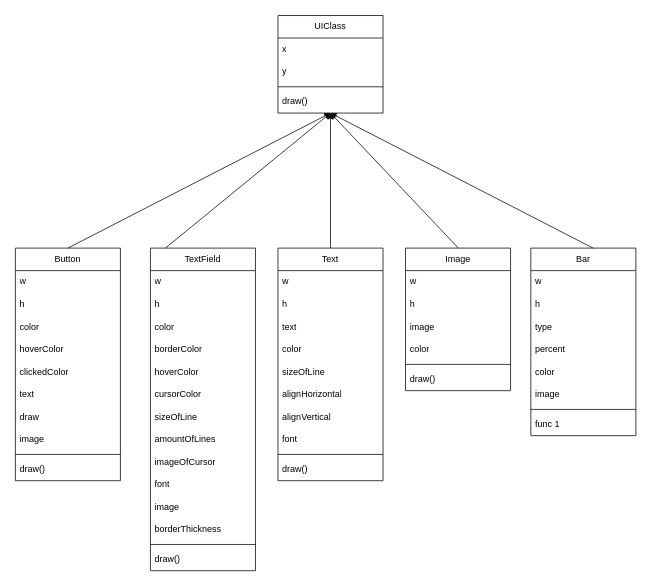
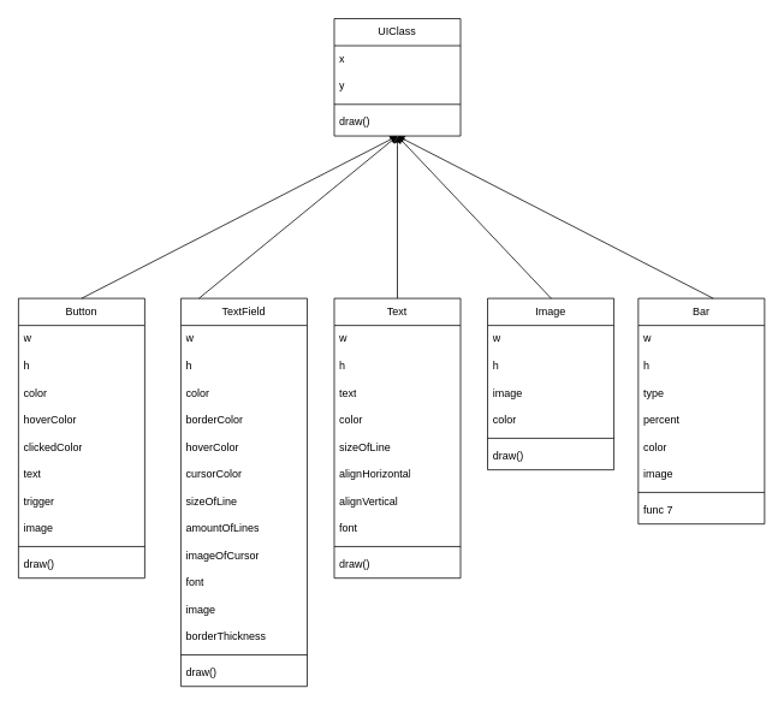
  <mxCell id="0" />
  <mxCell id="1" parent="0" />
  <mxCell id="2" value="UIClass" style="swimlane;fontStyle=0;childLayout=stackLayout;horizontal=1;startSize=30;horizontalStack=0;resizeParent=1;resizeParentMax=0;resizeLast=0;collapsible=1;marginBottom=0;whiteSpace=wrap;html=1;spacingBottom=0;rounded=0;" parent="1" vertex="1"><mxGeometry x="370" y="20" width="140" height="130" as="geometry"><mxRectangle x="528" y="574" width="140" height="30" as="alternateBounds" /></mxGeometry></mxCell>
  <mxCell id="3" value="x" style="text;strokeColor=none;fillColor=none;align=left;verticalAlign=middle;spacingLeft=4;spacingRight=4;overflow=hidden;points=[[0,0.5],[1,0.5]];portConstraint=eastwest;rotatable=0;whiteSpace=wrap;html=1;rounded=0;" parent="2" vertex="1"><mxGeometry y="30" width="140" height="30" as="geometry" /></mxCell>
  <mxCell id="4" value="y" style="text;strokeColor=none;fillColor=none;align=left;verticalAlign=middle;spacingLeft=4;spacingRight=4;overflow=hidden;points=[[0,0.5],[1,0.5]];portConstraint=eastwest;rotatable=0;whiteSpace=wrap;html=1;rounded=0;" parent="2" vertex="1"><mxGeometry y="60" width="140" height="30" as="geometry" /></mxCell>
  <mxCell id="5" value="" style="line;strokeWidth=1;html=1;perimeter=backbonePerimeter;points=[];outlineConnect=0;rounded=0;" parent="2" vertex="1"><mxGeometry y="90" width="140" height="10" as="geometry" /></mxCell>
  <mxCell id="6" value="draw()" style="text;strokeColor=none;fillColor=none;align=left;verticalAlign=middle;spacingLeft=4;spacingRight=4;overflow=hidden;points=[[0,0.5],[1,0.5]];portConstraint=eastwest;rotatable=0;whiteSpace=wrap;html=1;rounded=0;" parent="2" vertex="1"><mxGeometry y="100" width="140" height="30" as="geometry" /></mxCell>
  <mxCell id="7" value="Button" style="swimlane;fontStyle=0;childLayout=stackLayout;horizontal=1;startSize=30;horizontalStack=0;resizeParent=1;resizeParentMax=0;resizeLast=0;collapsible=1;marginBottom=0;whiteSpace=wrap;html=1;spacingBottom=0;rounded=0;" parent="1" vertex="1"><mxGeometry y="330" width="140" height="310" as="geometry" x="20"><mxRectangle x="528" y="574" width="140" height="30" as="alternateBounds" /></mxGeometry></mxCell>
  <mxCell id="8" value="w" style="text;strokeColor=none;fillColor=none;align=left;verticalAlign=middle;spacingLeft=4;spacingRight=4;overflow=hidden;points=[[0,0.5],[1,0.5]];portConstraint=eastwest;rotatable=0;whiteSpace=wrap;html=1;rounded=0;" parent="7" vertex="1"><mxGeometry y="30" width="140" height="30" as="geometry" /></mxCell>
  <mxCell id="9" value="h" style="text;strokeColor=none;fillColor=none;align=left;verticalAlign=middle;spacingLeft=4;spacingRight=4;overflow=hidden;points=[[0,0.5],[1,0.5]];portConstraint=eastwest;rotatable=0;whiteSpace=wrap;html=1;rounded=0;" parent="7" vertex="1"><mxGeometry y="60" width="140" height="30" as="geometry" /></mxCell>
  <mxCell id="10" value="color" style="text;strokeColor=none;fillColor=none;align=left;verticalAlign=middle;spacingLeft=4;spacingRight=4;overflow=hidden;points=[[0,0.5],[1,0.5]];portConstraint=eastwest;rotatable=0;whiteSpace=wrap;html=1;rounded=0;" parent="7" vertex="1"><mxGeometry y="90" width="140" height="30" as="geometry" /></mxCell>
  <mxCell id="11" value="hoverColor" style="text;strokeColor=none;fillColor=none;align=left;verticalAlign=middle;spacingLeft=4;spacingRight=4;overflow=hidden;points=[[0,0.5],[1,0.5]];portConstraint=eastwest;rotatable=0;whiteSpace=wrap;html=1;rounded=0;" parent="7" vertex="1"><mxGeometry y="120" width="140" height="30" as="geometry" /></mxCell>
  <mxCell id="12" value="clickedColor" style="text;strokeColor=none;fillColor=none;align=left;verticalAlign=middle;spacingLeft=4;spacingRight=4;overflow=hidden;points=[[0,0.5],[1,0.5]];portConstraint=eastwest;rotatable=0;whiteSpace=wrap;html=1;rounded=0;" parent="7" vertex="1"><mxGeometry y="150" width="140" height="30" as="geometry" /></mxCell>
  <mxCell id="13" value="text" style="text;strokeColor=none;fillColor=none;align=left;verticalAlign=middle;spacingLeft=4;spacingRight=4;overflow=hidden;points=[[0,0.5],[1,0.5]];portConstraint=eastwest;rotatable=0;whiteSpace=wrap;html=1;rounded=0;" parent="7" vertex="1"><mxGeometry y="180" width="140" height="30" as="geometry" /></mxCell>
- <mxCell id="14" value="draw" style="text;strokeColor=none;fillColor=none;align=left;verticalAlign=middle;spacingLeft=4;spacingRight=4;overflow=hidden;points=[[0,0.5],[1,0.5]];portConstraint=eastwest;rotatable=0;whiteSpace=wrap;html=1;rounded=0;" parent="7" vertex="1"><mxGeometry y="210" width="140" height="30" as="geometry" /></mxCell>
+ <mxCell id="14" value="trigger" style="text;strokeColor=none;fillColor=none;align=left;verticalAlign=middle;spacingLeft=4;spacingRight=4;overflow=hidden;points=[[0,0.5],[1,0.5]];portConstraint=eastwest;rotatable=0;whiteSpace=wrap;html=1;rounded=0;" parent="7" vertex="1"><mxGeometry y="210" width="140" height="30" as="geometry" /></mxCell>
  <mxCell id="15" value="image" style="text;strokeColor=none;fillColor=none;align=left;verticalAlign=middle;spacingLeft=4;spacingRight=4;overflow=hidden;points=[[0,0.5],[1,0.5]];portConstraint=eastwest;rotatable=0;whiteSpace=wrap;html=1;rounded=0;" parent="7" vertex="1"><mxGeometry y="240" width="140" height="30" as="geometry" /></mxCell>
  <mxCell id="16" value="" style="line;strokeWidth=1;html=1;perimeter=backbonePerimeter;points=[];outlineConnect=0;rounded=0;" parent="7" vertex="1"><mxGeometry y="270" width="140" height="10" as="geometry" /></mxCell>
  <mxCell id="17" value="draw()" style="text;strokeColor=none;fillColor=none;align=left;verticalAlign=middle;spacingLeft=4;spacingRight=4;overflow=hidden;points=[[0,0.5],[1,0.5]];portConstraint=eastwest;rotatable=0;whiteSpace=wrap;html=1;rounded=0;" parent="7" vertex="1"><mxGeometry y="280" width="140" height="30" as="geometry" /></mxCell>
  <mxCell id="18" value="TextField" style="swimlane;fontStyle=0;childLayout=stackLayout;horizontal=1;startSize=30;horizontalStack=0;resizeParent=1;resizeParentMax=0;resizeLast=0;collapsible=1;marginBottom=0;whiteSpace=wrap;html=1;spacingBottom=0;rounded=0;" parent="1" vertex="1"><mxGeometry x="200" y="330" width="140" height="430" as="geometry"><mxRectangle x="180" y="570" width="140" height="30" as="alternateBounds" /></mxGeometry></mxCell>
  <mxCell id="19" value="w" style="text;strokeColor=none;fillColor=none;align=left;verticalAlign=middle;spacingLeft=4;spacingRight=4;overflow=hidden;points=[[0,0.5],[1,0.5]];portConstraint=eastwest;rotatable=0;whiteSpace=wrap;html=1;rounded=0;" parent="18" vertex="1"><mxGeometry y="30" width="140" height="30" as="geometry" /></mxCell>
  <mxCell id="20" value="h" style="text;strokeColor=none;fillColor=none;align=left;verticalAlign=middle;spacingLeft=4;spacingRight=4;overflow=hidden;points=[[0,0.5],[1,0.5]];portConstraint=eastwest;rotatable=0;whiteSpace=wrap;html=1;rounded=0;" parent="18" vertex="1"><mxGeometry y="60" width="140" height="30" as="geometry" /></mxCell>
  <mxCell id="21" value="color" style="text;strokeColor=none;fillColor=none;align=left;verticalAlign=middle;spacingLeft=4;spacingRight=4;overflow=hidden;points=[[0,0.5],[1,0.5]];portConstraint=eastwest;rotatable=0;whiteSpace=wrap;html=1;rounded=0;" parent="18" vertex="1"><mxGeometry y="90" width="140" height="30" as="geometry" /></mxCell>
  <mxCell id="22" value="borderColor" style="text;strokeColor=none;fillColor=none;align=left;verticalAlign=middle;spacingLeft=4;spacingRight=4;overflow=hidden;points=[[0,0.5],[1,0.5]];portConstraint=eastwest;rotatable=0;whiteSpace=wrap;html=1;rounded=0;" parent="18" vertex="1"><mxGeometry y="120" width="140" height="30" as="geometry" /></mxCell>
  <mxCell id="23" value="hoverColor" style="text;strokeColor=none;fillColor=none;align=left;verticalAlign=middle;spacingLeft=4;spacingRight=4;overflow=hidden;points=[[0,0.5],[1,0.5]];portConstraint=eastwest;rotatable=0;whiteSpace=wrap;html=1;rounded=0;" parent="18" vertex="1"><mxGeometry y="150" width="140" height="30" as="geometry" /></mxCell>
  <mxCell id="24" value="cursorColor" style="text;strokeColor=none;fillColor=none;align=left;verticalAlign=middle;spacingLeft=4;spacingRight=4;overflow=hidden;points=[[0,0.5],[1,0.5]];portConstraint=eastwest;rotatable=0;whiteSpace=wrap;html=1;rounded=0;" parent="18" vertex="1"><mxGeometry y="180" width="140" height="30" as="geometry" /></mxCell>
  <mxCell id="25" value="sizeOfLine" style="text;strokeColor=none;fillColor=none;align=left;verticalAlign=middle;spacingLeft=4;spacingRight=4;overflow=hidden;points=[[0,0.5],[1,0.5]];portConstraint=eastwest;rotatable=0;whiteSpace=wrap;html=1;rounded=0;" parent="18" vertex="1"><mxGeometry y="210" width="140" height="30" as="geometry" /></mxCell>
  <mxCell id="26" value="amountOfLines" style="text;strokeColor=none;fillColor=none;align=left;verticalAlign=middle;spacingLeft=4;spacingRight=4;overflow=hidden;points=[[0,0.5],[1,0.5]];portConstraint=eastwest;rotatable=0;whiteSpace=wrap;html=1;rounded=0;" parent="18" vertex="1"><mxGeometry y="240" width="140" height="30" as="geometry" /></mxCell>
  <mxCell id="27" value="imageOfCursor" style="text;strokeColor=none;fillColor=none;align=left;verticalAlign=middle;spacingLeft=4;spacingRight=4;overflow=hidden;points=[[0,0.5],[1,0.5]];portConstraint=eastwest;rotatable=0;whiteSpace=wrap;html=1;rounded=0;" parent="18" vertex="1"><mxGeometry y="270" width="140" height="30" as="geometry" /></mxCell>
  <mxCell id="28" value="font" style="text;strokeColor=none;fillColor=none;align=left;verticalAlign=middle;spacingLeft=4;spacingRight=4;overflow=hidden;points=[[0,0.5],[1,0.5]];portConstraint=eastwest;rotatable=0;whiteSpace=wrap;html=1;rounded=0;" parent="18" vertex="1"><mxGeometry y="300" width="140" height="30" as="geometry" /></mxCell>
  <mxCell id="29" value="image" style="text;strokeColor=none;fillColor=none;align=left;verticalAlign=middle;spacingLeft=4;spacingRight=4;overflow=hidden;points=[[0,0.5],[1,0.5]];portConstraint=eastwest;rotatable=0;whiteSpace=wrap;html=1;rounded=0;" parent="18" vertex="1"><mxGeometry y="330" width="140" height="30" as="geometry" /></mxCell>
  <mxCell id="30" value="borderThickness" style="text;strokeColor=none;fillColor=none;align=left;verticalAlign=middle;spacingLeft=4;spacingRight=4;overflow=hidden;points=[[0,0.5],[1,0.5]];portConstraint=eastwest;rotatable=0;whiteSpace=wrap;html=1;rounded=0;" parent="18" vertex="1"><mxGeometry y="360" width="140" height="30" as="geometry" /></mxCell>
  <mxCell id="31" value="" style="line;strokeWidth=1;html=1;perimeter=backbonePerimeter;points=[];outlineConnect=0;rounded=0;" parent="18" vertex="1"><mxGeometry y="390" width="140" height="10" as="geometry" /></mxCell>
  <mxCell id="32" value="draw()" style="text;strokeColor=none;fillColor=none;align=left;verticalAlign=middle;spacingLeft=4;spacingRight=4;overflow=hidden;points=[[0,0.5],[1,0.5]];portConstraint=eastwest;rotatable=0;whiteSpace=wrap;html=1;rounded=0;" parent="18" vertex="1"><mxGeometry y="400" width="140" height="30" as="geometry" /></mxCell>
  <mxCell id="33" value="Text" style="swimlane;fontStyle=0;childLayout=stackLayout;horizontal=1;startSize=30;horizontalStack=0;resizeParent=1;resizeParentMax=0;resizeLast=0;collapsible=1;marginBottom=0;whiteSpace=wrap;html=1;spacingBottom=0;rounded=0;" parent="1" vertex="1"><mxGeometry x="370" y="330" width="140" height="310" as="geometry"><mxRectangle x="528" y="574" width="140" height="30" as="alternateBounds" /></mxGeometry></mxCell>
  <mxCell id="34" value="w" style="text;strokeColor=none;fillColor=none;align=left;verticalAlign=middle;spacingLeft=4;spacingRight=4;overflow=hidden;points=[[0,0.5],[1,0.5]];portConstraint=eastwest;rotatable=0;whiteSpace=wrap;html=1;rounded=0;" parent="33" vertex="1"><mxGeometry y="30" width="140" height="30" as="geometry" /></mxCell>
  <mxCell id="35" value="h" style="text;strokeColor=none;fillColor=none;align=left;verticalAlign=middle;spacingLeft=4;spacingRight=4;overflow=hidden;points=[[0,0.5],[1,0.5]];portConstraint=eastwest;rotatable=0;whiteSpace=wrap;html=1;rounded=0;" parent="33" vertex="1"><mxGeometry y="60" width="140" height="30" as="geometry" /></mxCell>
  <mxCell id="36" value="text" style="text;strokeColor=none;fillColor=none;align=left;verticalAlign=middle;spacingLeft=4;spacingRight=4;overflow=hidden;points=[[0,0.5],[1,0.5]];portConstraint=eastwest;rotatable=0;whiteSpace=wrap;html=1;rounded=0;" parent="33" vertex="1"><mxGeometry y="90" width="140" height="30" as="geometry" /></mxCell>
  <mxCell id="37" value="color" style="text;strokeColor=none;fillColor=none;align=left;verticalAlign=middle;spacingLeft=4;spacingRight=4;overflow=hidden;points=[[0,0.5],[1,0.5]];portConstraint=eastwest;rotatable=0;whiteSpace=wrap;html=1;rounded=0;" parent="33" vertex="1"><mxGeometry y="120" width="140" height="30" as="geometry" /></mxCell>
  <mxCell id="38" value="sizeOfLine" style="text;strokeColor=none;fillColor=none;align=left;verticalAlign=middle;spacingLeft=4;spacingRight=4;overflow=hidden;points=[[0,0.5],[1,0.5]];portConstraint=eastwest;rotatable=0;whiteSpace=wrap;html=1;rounded=0;" parent="33" vertex="1"><mxGeometry y="150" width="140" height="30" as="geometry" /></mxCell>
  <mxCell id="39" value="alignHorizontal" style="text;strokeColor=none;fillColor=none;align=left;verticalAlign=middle;spacingLeft=4;spacingRight=4;overflow=hidden;points=[[0,0.5],[1,0.5]];portConstraint=eastwest;rotatable=0;whiteSpace=wrap;html=1;rounded=0;" parent="33" vertex="1"><mxGeometry y="180" width="140" height="30" as="geometry" /></mxCell>
  <mxCell id="40" value="alignVertical" style="text;strokeColor=none;fillColor=none;align=left;verticalAlign=middle;spacingLeft=4;spacingRight=4;overflow=hidden;points=[[0,0.5],[1,0.5]];portConstraint=eastwest;rotatable=0;whiteSpace=wrap;html=1;rounded=0;" vertex="1" parent="33"><mxGeometry y="210" width="140" height="30" as="geometry" /></mxCell>
  <mxCell id="41" value="font" style="text;strokeColor=none;fillColor=none;align=left;verticalAlign=middle;spacingLeft=4;spacingRight=4;overflow=hidden;points=[[0,0.5],[1,0.5]];portConstraint=eastwest;rotatable=0;whiteSpace=wrap;html=1;rounded=0;" parent="33" vertex="1"><mxGeometry y="240" width="140" height="30" as="geometry" /></mxCell>
  <mxCell id="42" value="" style="line;strokeWidth=1;html=1;perimeter=backbonePerimeter;points=[];outlineConnect=0;rounded=0;" parent="33" vertex="1"><mxGeometry y="270" width="140" height="10" as="geometry" /></mxCell>
  <mxCell id="43" value="draw()" style="text;strokeColor=none;fillColor=none;align=left;verticalAlign=middle;spacingLeft=4;spacingRight=4;overflow=hidden;points=[[0,0.5],[1,0.5]];portConstraint=eastwest;rotatable=0;whiteSpace=wrap;html=1;rounded=0;" parent="33" vertex="1"><mxGeometry y="280" width="140" height="30" as="geometry" /></mxCell>
  <mxCell id="44" value="Image" style="swimlane;fontStyle=0;childLayout=stackLayout;horizontal=1;startSize=30;horizontalStack=0;resizeParent=1;resizeParentMax=0;resizeLast=0;collapsible=1;marginBottom=0;whiteSpace=wrap;html=1;spacingBottom=0;rounded=0;" parent="1" vertex="1"><mxGeometry x="540" y="330" width="140" height="190" as="geometry"><mxRectangle x="528" y="574" width="140" height="30" as="alternateBounds" /></mxGeometry></mxCell>
  <mxCell id="45" value="w" style="text;strokeColor=none;fillColor=none;align=left;verticalAlign=middle;spacingLeft=4;spacingRight=4;overflow=hidden;points=[[0,0.5],[1,0.5]];portConstraint=eastwest;rotatable=0;whiteSpace=wrap;html=1;rounded=0;" parent="44" vertex="1"><mxGeometry y="30" width="140" height="30" as="geometry" /></mxCell>
  <mxCell id="46" value="h" style="text;strokeColor=none;fillColor=none;align=left;verticalAlign=middle;spacingLeft=4;spacingRight=4;overflow=hidden;points=[[0,0.5],[1,0.5]];portConstraint=eastwest;rotatable=0;whiteSpace=wrap;html=1;rounded=0;" parent="44" vertex="1"><mxGeometry y="60" width="140" height="30" as="geometry" /></mxCell>
  <mxCell id="47" value="image" style="text;strokeColor=none;fillColor=none;align=left;verticalAlign=middle;spacingLeft=4;spacingRight=4;overflow=hidden;points=[[0,0.5],[1,0.5]];portConstraint=eastwest;rotatable=0;whiteSpace=wrap;html=1;rounded=0;" parent="44" vertex="1"><mxGeometry y="90" width="140" height="30" as="geometry" /></mxCell>
  <mxCell id="48" value="color" style="text;strokeColor=none;fillColor=none;align=left;verticalAlign=middle;spacingLeft=4;spacingRight=4;overflow=hidden;points=[[0,0.5],[1,0.5]];portConstraint=eastwest;rotatable=0;whiteSpace=wrap;html=1;rounded=0;" parent="44" vertex="1"><mxGeometry y="120" width="140" height="30" as="geometry" /></mxCell>
  <mxCell id="49" value="" style="line;strokeWidth=1;html=1;perimeter=backbonePerimeter;points=[];outlineConnect=0;rounded=0;" parent="44" vertex="1"><mxGeometry y="150" width="140" height="10" as="geometry" /></mxCell>
  <mxCell id="50" value="draw()" style="text;strokeColor=none;fillColor=none;align=left;verticalAlign=middle;spacingLeft=4;spacingRight=4;overflow=hidden;points=[[0,0.5],[1,0.5]];portConstraint=eastwest;rotatable=0;whiteSpace=wrap;html=1;rounded=0;" parent="44" vertex="1"><mxGeometry y="160" width="140" height="30" as="geometry" /></mxCell>
  <mxCell id="51" value="Bar" style="swimlane;fontStyle=0;childLayout=stackLayout;horizontal=1;startSize=30;horizontalStack=0;resizeParent=1;resizeParentMax=0;resizeLast=0;collapsible=1;marginBottom=0;whiteSpace=wrap;html=1;spacingBottom=0;rounded=0;" parent="1" vertex="1"><mxGeometry x="707" y="330" width="140" height="250" as="geometry"><mxRectangle x="528" y="574" width="140" height="30" as="alternateBounds" /></mxGeometry></mxCell>
  <mxCell id="52" value="w" style="text;strokeColor=none;fillColor=none;align=left;verticalAlign=middle;spacingLeft=4;spacingRight=4;overflow=hidden;points=[[0,0.5],[1,0.5]];portConstraint=eastwest;rotatable=0;whiteSpace=wrap;html=1;rounded=0;" parent="51" vertex="1"><mxGeometry y="30" width="140" height="30" as="geometry" /></mxCell>
  <mxCell id="53" value="h" style="text;strokeColor=none;fillColor=none;align=left;verticalAlign=middle;spacingLeft=4;spacingRight=4;overflow=hidden;points=[[0,0.5],[1,0.5]];portConstraint=eastwest;rotatable=0;whiteSpace=wrap;html=1;rounded=0;" parent="51" vertex="1"><mxGeometry y="60" width="140" height="30" as="geometry" /></mxCell>
  <mxCell id="54" value="type" style="text;strokeColor=none;fillColor=none;align=left;verticalAlign=middle;spacingLeft=4;spacingRight=4;overflow=hidden;points=[[0,0.5],[1,0.5]];portConstraint=eastwest;rotatable=0;whiteSpace=wrap;html=1;rounded=0;" parent="51" vertex="1"><mxGeometry y="90" width="140" height="30" as="geometry" /></mxCell>
  <mxCell id="55" value="percent" style="text;strokeColor=none;fillColor=none;align=left;verticalAlign=middle;spacingLeft=4;spacingRight=4;overflow=hidden;points=[[0,0.5],[1,0.5]];portConstraint=eastwest;rotatable=0;whiteSpace=wrap;html=1;rounded=0;" parent="51" vertex="1"><mxGeometry y="120" width="140" height="30" as="geometry" /></mxCell>
  <mxCell id="56" value="color" style="text;strokeColor=none;fillColor=none;align=left;verticalAlign=middle;spacingLeft=4;spacingRight=4;overflow=hidden;points=[[0,0.5],[1,0.5]];portConstraint=eastwest;rotatable=0;whiteSpace=wrap;html=1;rounded=0;" parent="51" vertex="1"><mxGeometry y="150" width="140" height="30" as="geometry" /></mxCell>
  <mxCell id="57" value="image" style="text;strokeColor=none;fillColor=none;align=left;verticalAlign=middle;spacingLeft=4;spacingRight=4;overflow=hidden;points=[[0,0.5],[1,0.5]];portConstraint=eastwest;rotatable=0;whiteSpace=wrap;html=1;rounded=0;" parent="51" vertex="1"><mxGeometry y="180" width="140" height="30" as="geometry" /></mxCell>
  <mxCell id="58" value="" style="line;strokeWidth=1;html=1;perimeter=backbonePerimeter;points=[];outlineConnect=0;rounded=0;" parent="51" vertex="1"><mxGeometry y="210" width="140" height="10" as="geometry" /></mxCell>
- <mxCell id="59" value="func 1" style="text;strokeColor=none;fillColor=none;align=left;verticalAlign=middle;spacingLeft=4;spacingRight=4;overflow=hidden;points=[[0,0.5],[1,0.5]];portConstraint=eastwest;rotatable=0;whiteSpace=wrap;html=1;rounded=0;" parent="51" vertex="1"><mxGeometry y="220" width="140" height="30" as="geometry" /></mxCell>
+ <mxCell id="59" value="func 7" style="text;strokeColor=none;fillColor=none;align=left;verticalAlign=middle;spacingLeft=4;spacingRight=4;overflow=hidden;points=[[0,0.5],[1,0.5]];portConstraint=eastwest;rotatable=0;whiteSpace=wrap;html=1;rounded=0;" parent="51" vertex="1"><mxGeometry y="220" width="140" height="30" as="geometry" /></mxCell>
  <mxCell id="60" value="" style="endArrow=classic;html=1;rounded=0;exitX=0.5;exitY=0;exitDx=0;exitDy=0;" parent="1" source="7" edge="1"><mxGeometry width="50" height="50" relative="1" as="geometry"><mxPoint x="-10" y="400" as="sourcePoint" /><mxPoint x="440" y="150" as="targetPoint" /></mxGeometry></mxCell>
  <mxCell id="61" value="" style="endArrow=classic;html=1;rounded=0;exitX=0.5;exitY=0;exitDx=0;exitDy=0;" parent="1" edge="1"><mxGeometry width="50" height="50" relative="1" as="geometry"><mxPoint x="220" y="330" as="sourcePoint" /><mxPoint x="440" y="150" as="targetPoint" /></mxGeometry></mxCell>
  <mxCell id="62" value="" style="endArrow=classic;html=1;rounded=0;entryX=0.495;entryY=0.99;entryDx=0;entryDy=0;entryPerimeter=0;exitX=0.5;exitY=0;exitDx=0;exitDy=0;" parent="1" edge="1"><mxGeometry width="50" height="50" relative="1" as="geometry"><mxPoint x="610.7" y="330.3" as="sourcePoint" /><mxPoint x="440" y="150" as="targetPoint" /></mxGeometry></mxCell>
  <mxCell id="63" value="" style="endArrow=classic;html=1;rounded=0;exitX=0.5;exitY=0;exitDx=0;exitDy=0;" parent="1" edge="1"><mxGeometry width="50" height="50" relative="1" as="geometry"><mxPoint x="790" y="330" as="sourcePoint" /><mxPoint x="440" y="150" as="targetPoint" /></mxGeometry></mxCell>
  <mxCell id="64" value="" style="endArrow=classic;html=1;rounded=0;exitX=0.5;exitY=0;exitDx=0;exitDy=0;" parent="1" source="33" edge="1"><mxGeometry width="50" height="50" relative="1" as="geometry"><mxPoint x="430" y="410" as="sourcePoint" /><mxPoint x="440" y="150" as="targetPoint" /><Array as="points"><mxPoint x="440" y="160" /></Array></mxGeometry></mxCell>
